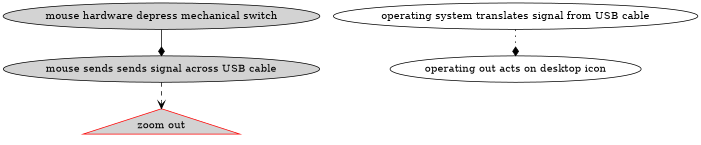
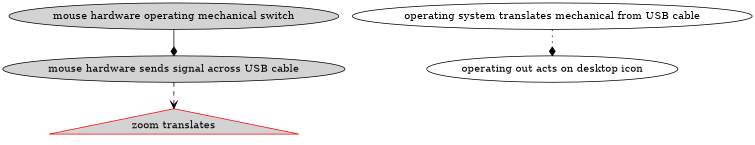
  strict digraph {
    compound=true
    node [fillcolor=lightgrey style=filled]
    edge [arrowhead=diamond]
-   n1 [label="mouse hardware depress mechanical switch"]
-   n2 [label="mouse sends sends signal across USB cable"]
-   "zoom out" [color=red shape=triangle]
-   n4 [fillcolor=white label="operating system translates signal from USB cable"]
+   n1 [label="mouse hardware operating mechanical switch"]
+   n2 [label="mouse hardware sends signal across USB cable"]
+   "zoom out" [color=red shape=triangle label="zoom translates"]
+   n4 [fillcolor=white label="operating system translates mechanical from USB cable"]
    n5 [fillcolor=white label="operating out acts on desktop icon"]
    n1 -> n2 [style=solid]
    n2 -> "zoom out" [arrowhead=vee style=dashed]
    n4 -> n5 [style=dotted]
  }
